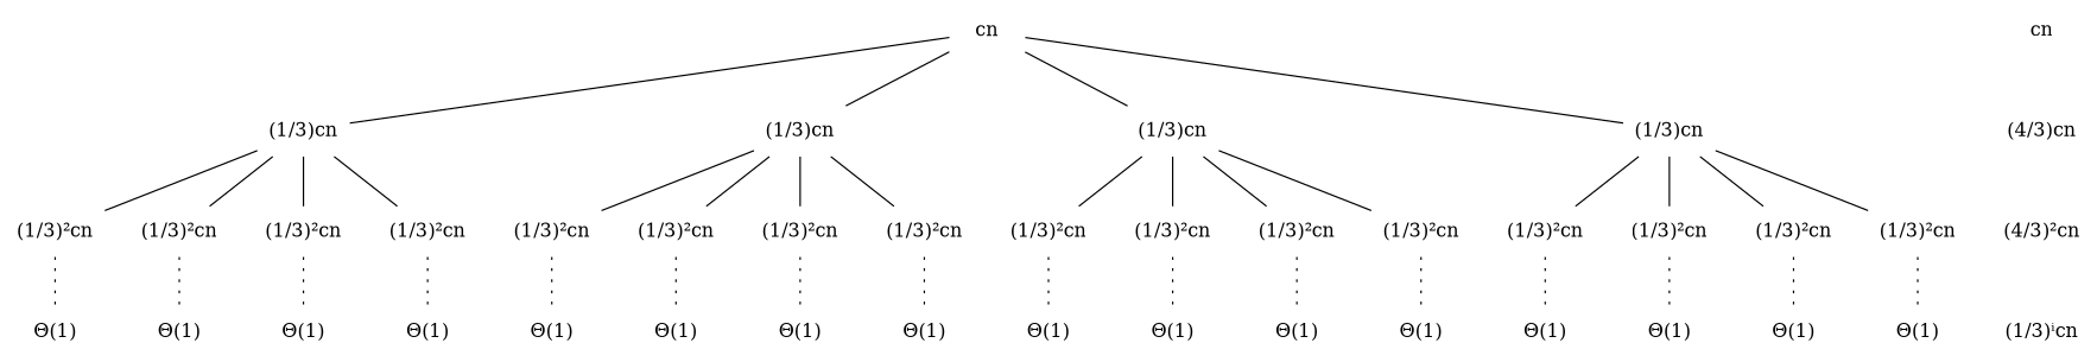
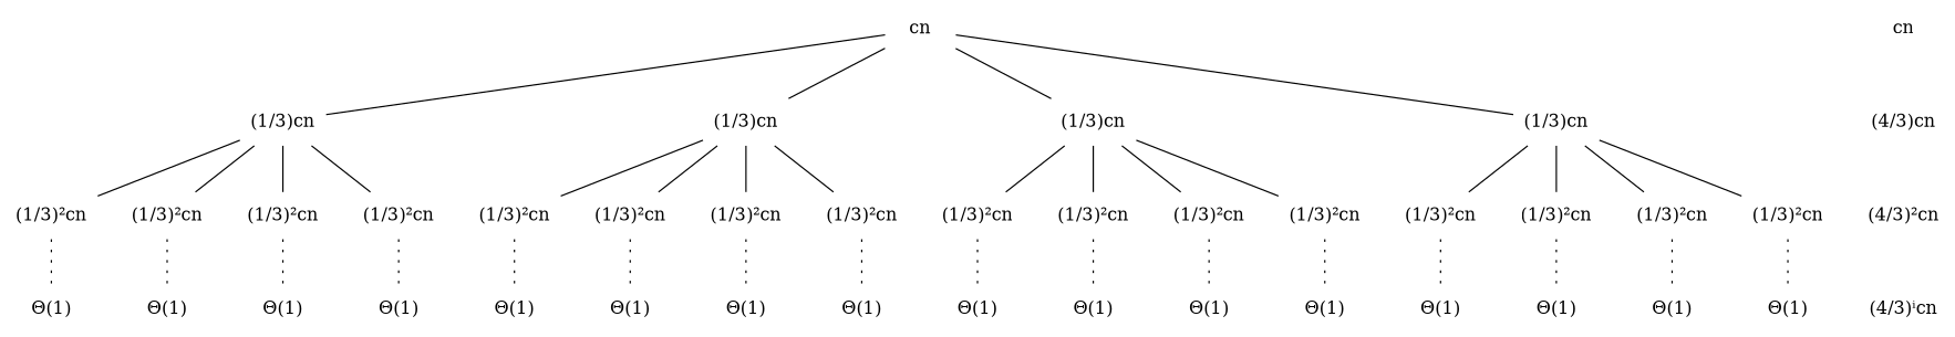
  digraph {
    node [shape=none]
    edge [dir=none]
    n1 [label=cn]
    n2 [label=cn]
    n3 [label="(1/3)cn"]
    n4 [label="(1/3)cn"]
    n5 [label="(1/3)cn"]
    n6 [label="(1/3)cn"]
    n7 [label="(4/3)cn"]
    n8 [label="(1/3)²cn"]
    n9 [label="(1/3)²cn"]
    n10 [label="(1/3)²cn"]
    n11 [label="(1/3)²cn"]
    n12 [label="(1/3)²cn"]
    n13 [label="(1/3)²cn"]
    n14 [label="(1/3)²cn"]
    n15 [label="(1/3)²cn"]
    n16 [label="(1/3)²cn"]
    n17 [label="(1/3)²cn"]
    n18 [label="(1/3)²cn"]
    n19 [label="(1/3)²cn"]
    n20 [label="(1/3)²cn"]
    n21 [label="(1/3)²cn"]
    n22 [label="(1/3)²cn"]
    n23 [label="(1/3)²cn"]
    n24 [label="(4/3)²cn"]
    n25 [label="Θ(1)"]
    n26 [label="Θ(1)"]
    n27 [label="Θ(1)"]
    n28 [label="Θ(1)"]
    n29 [label="Θ(1)"]
    n30 [label="Θ(1)"]
    n31 [label="Θ(1)"]
    n32 [label="Θ(1)"]
    n33 [label="Θ(1)"]
    n34 [label="Θ(1)"]
    n35 [label="Θ(1)"]
    n36 [label="Θ(1)"]
    n37 [label="Θ(1)"]
    n38 [label="Θ(1)"]
    n39 [label="Θ(1)"]
    n40 [label="Θ(1)"]
-   n41 [label="(1/3)ⁱcn"]
+   n41 [label="(4/3)ⁱcn"]
    subgraph sub_1 {
      rank=same
      n1
      n2
    }
    subgraph sub_2 {
      rank=same
      n3
      n4
      n5
      n6
      n7
    }
    subgraph sub_3 {
      rank=same
      n8
      n9
      n10
      n11
      n12
      n13
      n14
      n15
      n16
      n17
      n18
      n19
      n20
      n21
      n22
      n23
      n24
    }
    subgraph sub_4 {
      rank=same
      n25
      n26
      n27
      n28
      n29
      n30
      n31
      n32
      n33
      n34
      n35
      n36
      n37
      n38
      n39
      n40
      n41
    }
    subgraph sub_5 {
      n8
      n9
      n10
      n11
      n12
      n13
      n14
      n15
      n16
      n17
      n18
      n19
      n20
      n21
      n22
      n23
      n25
      n26
      n27
      n28
      n29
      n30
      n31
      n32
      n33
      n34
      n35
      n36
      n37
      n38
      n39
      n40
    }
    subgraph sub_6 {
      n2
      n7
      n24
      n41
    }
    n1 -> n3
    n1 -> n4
    n1 -> n5
    n1 -> n6
    n2 -> n7 [style=invis]
    n3 -> n8
    n3 -> n9
    n3 -> n10
    n3 -> n11
    n4 -> n12
    n4 -> n13
    n4 -> n14
    n4 -> n15
    n5 -> n16
    n5 -> n17
    n5 -> n18
    n5 -> n19
    n6 -> n20
    n6 -> n21
    n6 -> n22
    n6 -> n23
    n7 -> n24 [style=invis]
    n8 -> n25 [style=dotted]
    n9 -> n26 [style=dotted]
    n10 -> n27 [style=dotted]
    n11 -> n28 [style=dotted]
    n12 -> n29 [style=dotted]
    n13 -> n30 [style=dotted]
    n14 -> n31 [style=dotted]
    n15 -> n32 [style=dotted]
    n16 -> n33 [style=dotted]
    n17 -> n34 [style=dotted]
    n18 -> n35 [style=dotted]
    n19 -> n36 [style=dotted]
    n20 -> n37 [style=dotted]
    n21 -> n38 [style=dotted]
    n22 -> n39 [style=dotted]
    n23 -> n40 [style=dotted]
    n24 -> n41 [style=invis]
  }
